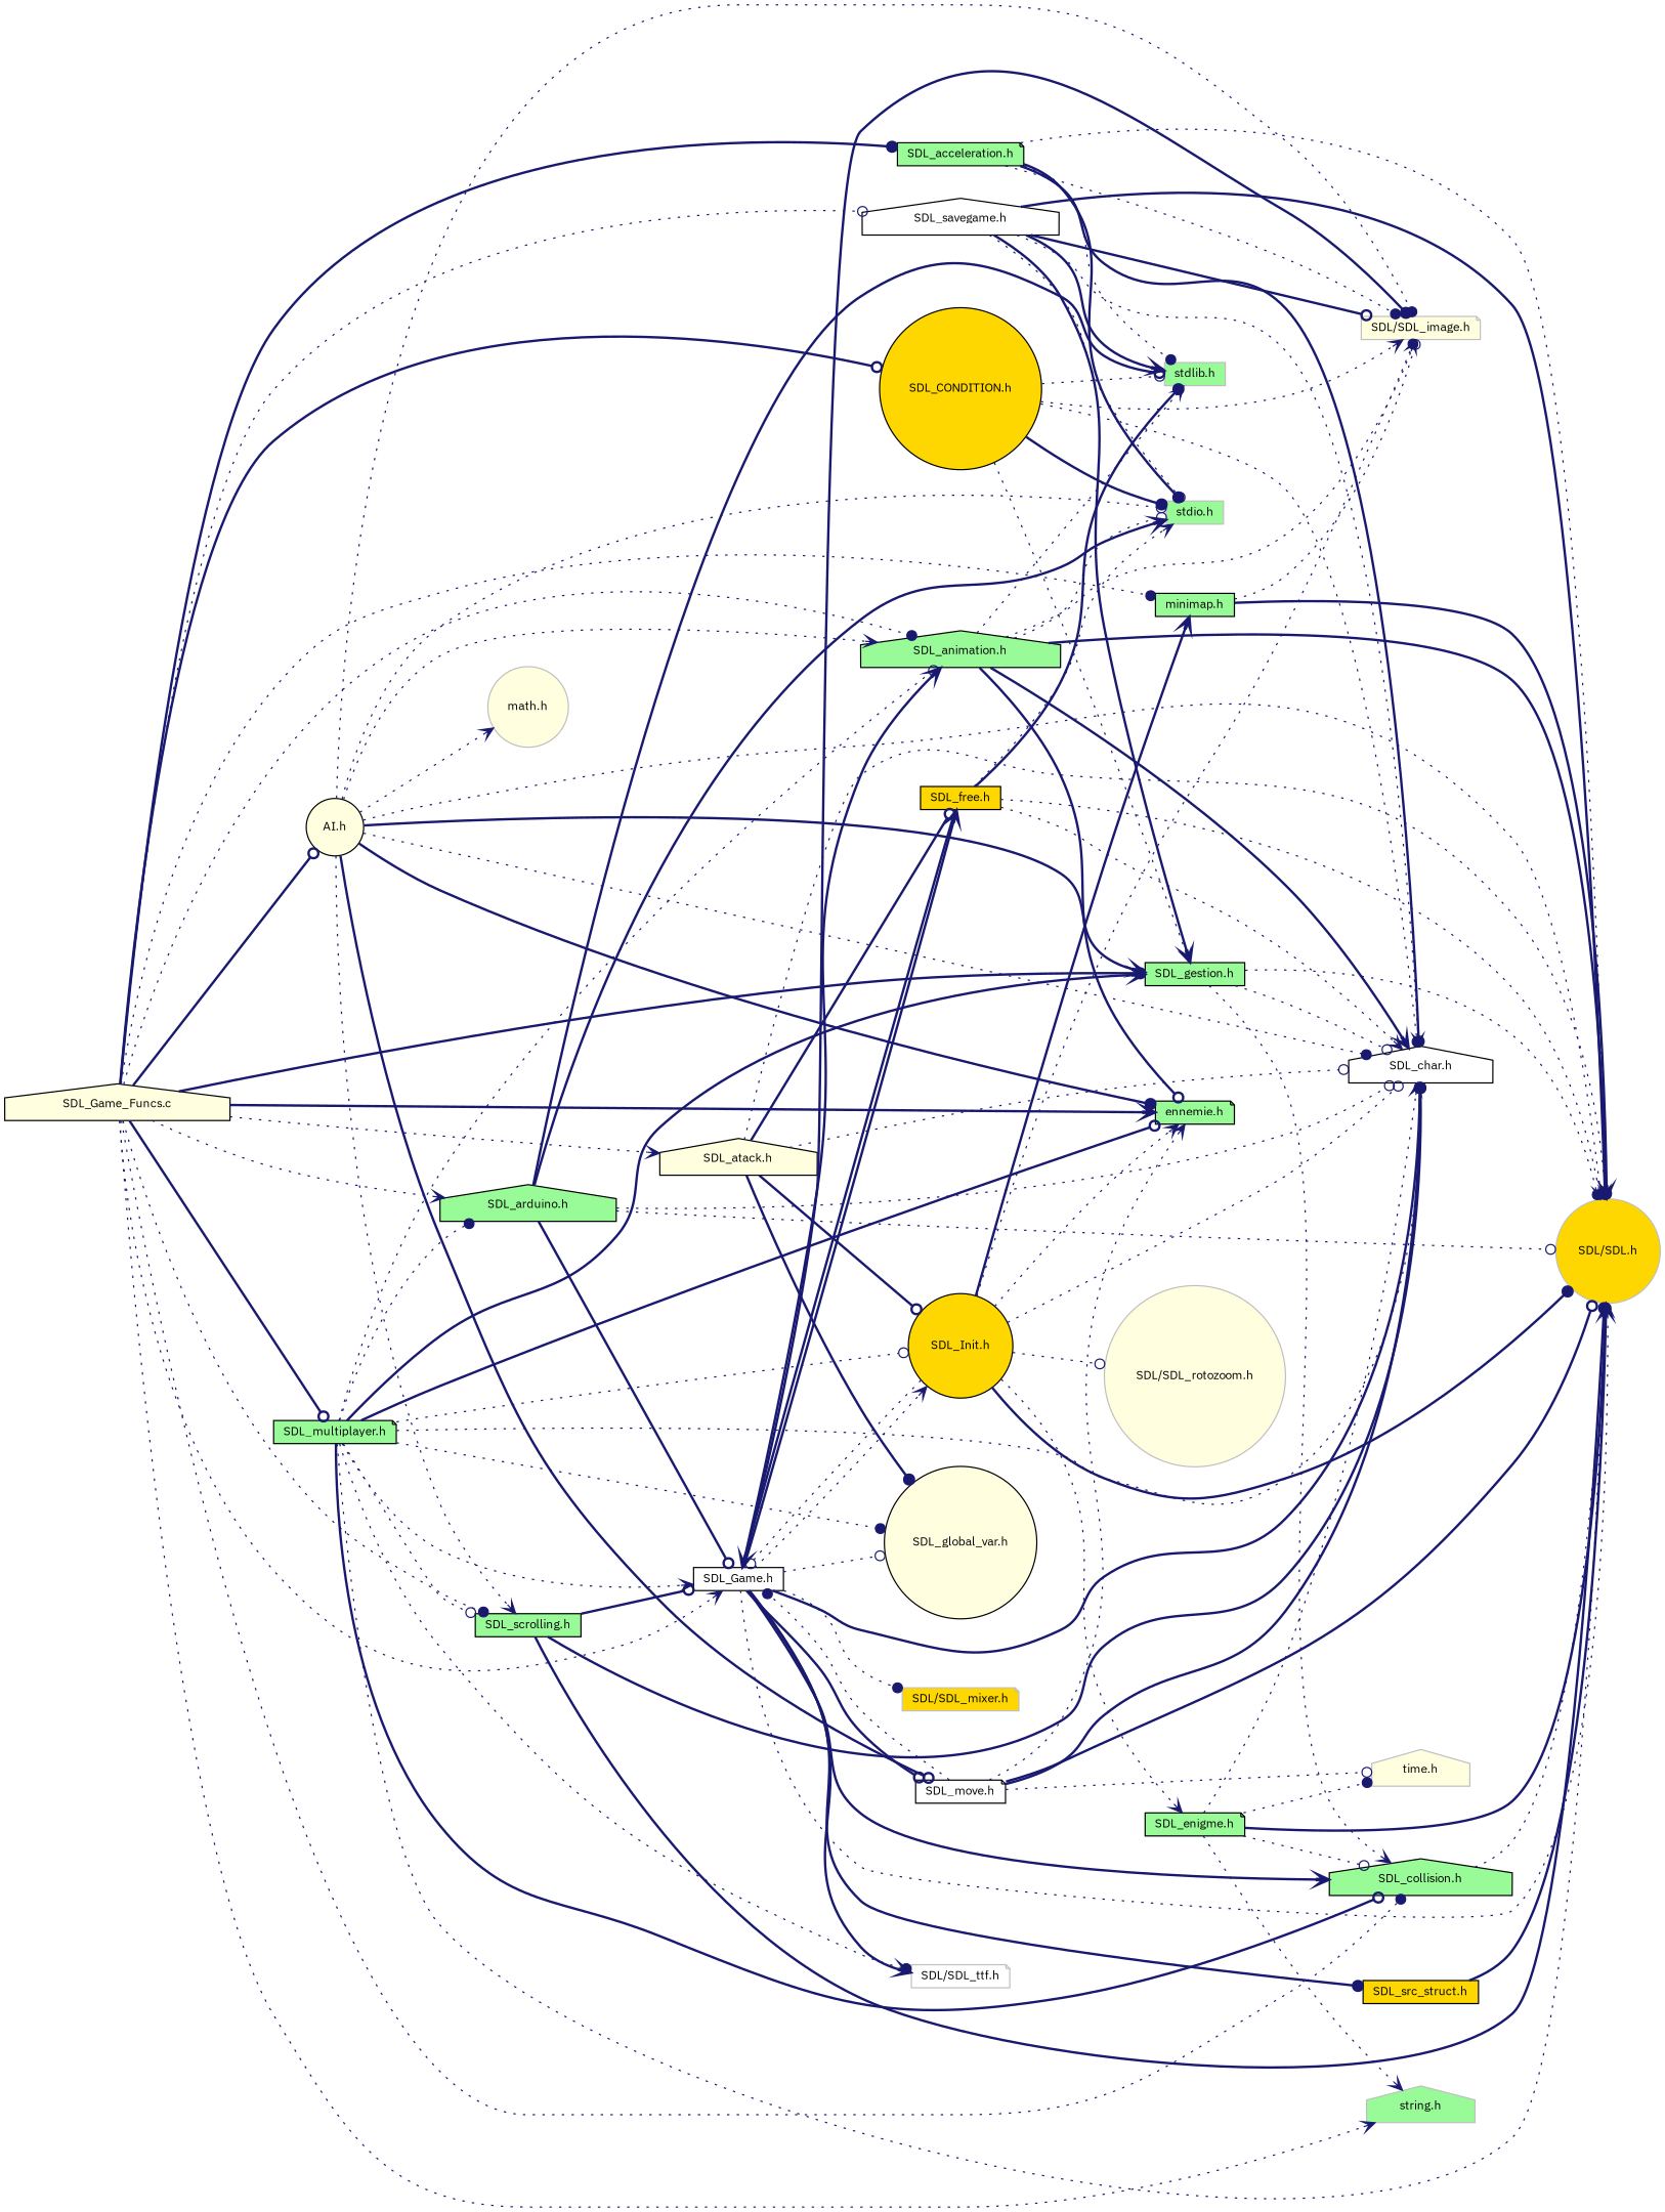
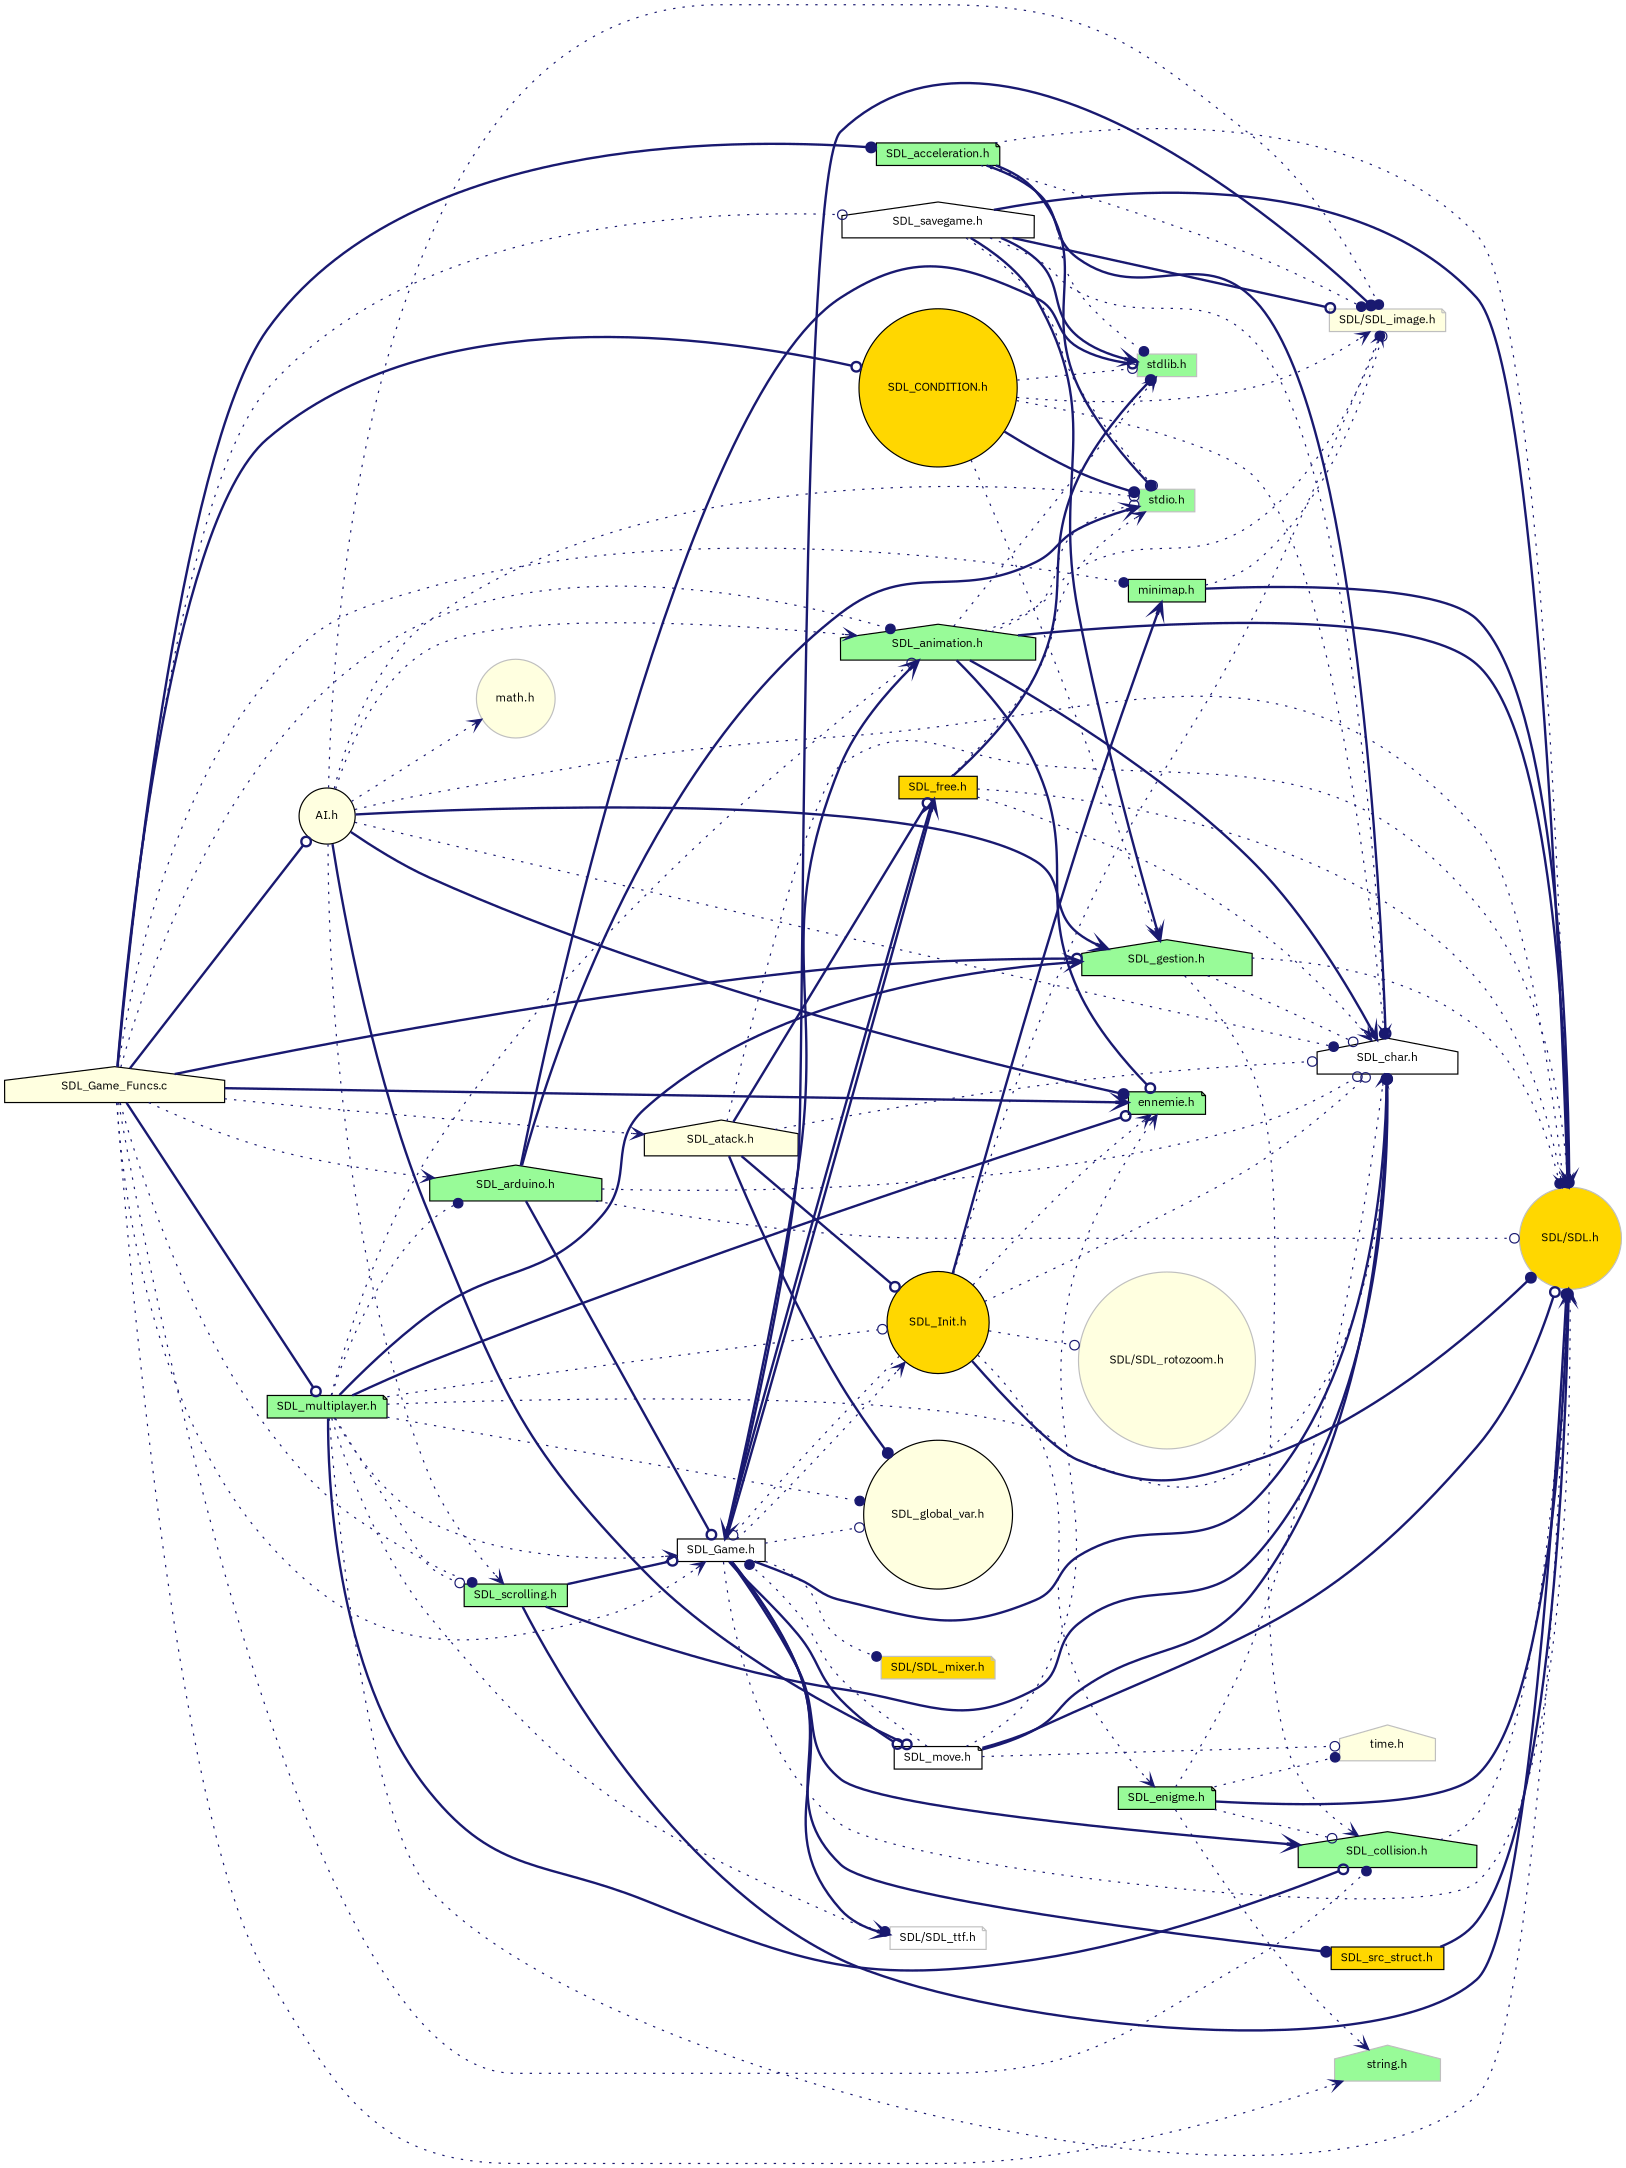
  digraph {
    fontname="IBM Plex Sans"
    rankdir=LR
    node [color=black fillcolor=palegreen fontname="IBM Plex Sans" fontsize=10 shape=house style=filled]
    edge [arrowhead=odot color=midnightblue fontname="IBM Plex Sans" fontsize=10 labelfontname=Roboto labelfontsize=10 style=dotted]
    n1 [fillcolor=lightyellow fontcolor=black height=0.2 label="SDL_Game_Funcs.c" width=0.4]
    n2 [color=grey75 height=0.2 label="string.h" width=0.4]
    n3 [fillcolor=white height=0.2 label="SDL_Game.h" shape=box width=0.4]
    n4 [height=0.2 label="ennemie.h" shape=note width=0.4]
    n5 [height=0.2 label="SDL_animation.h" width=0.4]
    n6 [height=0.2 label="SDL_collision.h" width=0.4]
    n7 [height=0.2 label="minimap.h" shape=box width=0.4]
    n8 [height=0.2 label="SDL_scrolling.h" shape=box width=0.4]
-   n9 [height=0.2 label="SDL_gestion.h" shape=box width=0.4]
+   n9 [height=0.2 label="SDL_gestion.h" width=0.4]
    n10 [height=0.2 label="SDL_arduino.h" width=0.4]
    n11 [fillcolor=lightyellow height=0.2 label="AI.h" shape=circle width=0.4]
    n12 [height=0.2 label="SDL_multiplayer.h" shape=note width=0.4]
    n13 [fillcolor=lightyellow height=0.2 label="SDL_atack.h" width=0.4]
    n14 [height=0.2 label="SDL_acceleration.h" shape=note width=0.4]
    n15 [fillcolor=white height=0.2 label="SDL_savegame.h" width=0.4]
    n16 [fillcolor=gold height=0.2 label="SDL_CONDITION.h" shape=circle width=0.4]
    n17 [color=grey75 fillcolor=gold height=0.2 label="SDL/SDL.h" shape=circle width=0.4]
    n18 [color=grey75 fillcolor=lightyellow height=0.2 label="SDL/SDL_image.h" shape=note width=0.4]
    n19 [color=grey75 fillcolor=gold height=0.2 label="SDL/SDL_mixer.h" shape=note width=0.4]
    n20 [color=grey75 fillcolor=white height=0.2 label="SDL/SDL_ttf.h" shape=note width=0.4]
    n21 [fillcolor=gold height=0.2 label="SDL_src_struct.h" shape=box width=0.4]
    n22 [fillcolor=white height=0.2 label="SDL_char.h" width=0.4]
    n23 [fillcolor=white height=0.2 label="SDL_move.h" shape=note width=0.4]
    n24 [fillcolor=gold height=0.2 label="SDL_free.h" shape=box width=0.4]
    n25 [fillcolor=gold height=0.2 label="SDL_Init.h" shape=circle width=0.4]
    n26 [fillcolor=lightyellow height=0.2 label="SDL_global_var.h" shape=circle width=0.4]
    n27 [color=grey75 height=0.2 label="stdlib.h" shape=box width=0.4]
    n28 [color=grey75 height=0.2 label="stdio.h" shape=box width=0.4]
    n29 [color=grey75 fillcolor=lightyellow height=0.2 label="math.h" shape=circle width=0.4]
    n30 [color=grey75 fillcolor=lightyellow height=0.2 label="time.h" width=0.4]
    n31 [height=0.2 label="SDL_enigme.h" shape=note width=0.4]
    n32 [color=grey75 fillcolor=lightyellow height=0.2 label="SDL/SDL_rotozoom.h" shape=circle width=0.4]
    n1 -> n2 [arrowhead=vee]
    n1 -> n3 [arrowhead=vee]
    n1 -> n4 [arrowhead=vee style=bold]
    n1 -> n5 [arrowhead=dot]
    n1 -> n6 [arrowhead=dot]
    n1 -> n7 [arrowhead=dot]
    n1 -> n8 [arrowhead=dot]
    n1 -> n9 [style=bold]
    n1 -> n10 [arrowhead=vee]
    n1 -> n11 [style=bold]
    n1 -> n12 [style=bold]
    n1 -> n13 [arrowhead=vee]
    n1 -> n14 [arrowhead=dot style=bold]
    n1 -> n15
    n1 -> n16 [style=bold]
    n3 -> n5 [arrowhead=vee style=bold]
    n3 -> n6 [arrowhead=vee style=bold]
    n3 -> n17 [arrowhead=vee]
    n3 -> n18 [arrowhead=dot style=bold]
    n3 -> n19 [arrowhead=dot]
    n3 -> n20 [arrowhead=vee style=bold]
    n3 -> n21 [arrowhead=dot style=bold]
    n3 -> n22 [style=bold]
    n3 -> n23 [style=bold]
    n3 -> n24 [arrowhead=vee style=bold]
    n3 -> n25 [arrowhead=vee]
    n3 -> n26
    n5 -> n4 [style=bold]
    n5 -> n17 [arrowhead=dot style=bold]
    n5 -> n18 [arrowhead=vee]
    n5 -> n22 [arrowhead=vee style=bold]
    n5 -> n27 [arrowhead=vee]
    n5 -> n28
    n6 -> n17 [arrowhead=dot]
    n7 -> n17 [arrowhead=vee style=bold]
    n7 -> n18
    n8 -> n3 [style=bold]
    n8 -> n17 [style=bold]
    n8 -> n22 [style=bold]
    n9 -> n6 [arrowhead=vee]
    n9 -> n17 [arrowhead=dot]
    n9 -> n22
    n10 -> n3 [style=bold]
    n10 -> n17
    n10 -> n22
    n10 -> n27 [style=bold]
    n10 -> n28 [arrowhead=vee style=bold]
    n11 -> n4 [arrowhead=dot style=bold]
    n11 -> n5 [arrowhead=vee]
    n11 -> n8 [arrowhead=vee]
    n11 -> n9 [arrowhead=vee style=bold]
    n11 -> n17 [arrowhead=dot]
    n11 -> n18 [arrowhead=dot]
    n11 -> n22 [arrowhead=dot]
    n11 -> n23 [style=bold]
    n11 -> n28
    n11 -> n29 [arrowhead=vee]
    n12 -> n3 [arrowhead=vee]
    n12 -> n4 [style=bold]
    n12 -> n5
    n12 -> n6 [style=bold]
    n12 -> n8
    n12 -> n9 [arrowhead=vee style=bold]
    n12 -> n10 [arrowhead=dot]
    n12 -> n17
    n12 -> n20 [arrowhead=dot]
    n12 -> n22 [arrowhead=dot]
    n12 -> n25
    n12 -> n26 [arrowhead=dot]
    n13 -> n17 [arrowhead=vee]
    n13 -> n22
    n13 -> n24 [style=bold]
    n13 -> n25 [style=bold]
    n13 -> n26 [arrowhead=dot style=bold]
    n14 -> n17 [arrowhead=dot]
    n14 -> n18 [arrowhead=dot]
    n14 -> n22 [style=bold]
    n14 -> n27 [arrowhead=dot]
    n14 -> n28 [arrowhead=dot style=bold]
    n15 -> n9 [arrowhead=vee style=bold]
    n15 -> n17 [arrowhead=dot style=bold]
    n15 -> n18 [style=bold]
    n15 -> n22 [arrowhead=vee]
    n15 -> n27 [arrowhead=vee style=bold]
    n15 -> n28
    n16 -> n9 [arrowhead=vee]
    n16 -> n18 [arrowhead=vee]
    n16 -> n22 [arrowhead=dot]
    n16 -> n27
    n16 -> n28 [arrowhead=dot style=bold]
    n21 -> n17 [arrowhead=vee style=bold]
    n23 -> n3 [arrowhead=dot]
    n23 -> n4 [arrowhead=vee]
    n23 -> n17 [style=bold]
    n23 -> n22 [style=bold]
    n23 -> n30
    n24 -> n3 [arrowhead=vee style=bold]
    n24 -> n17 [arrowhead=vee]
    n24 -> n22 [arrowhead=vee]
    n24 -> n27 [arrowhead=dot style=bold]
    n24 -> n28 [arrowhead=vee]
    n25 -> n3
    n25 -> n4 [arrowhead=vee]
    n25 -> n7 [arrowhead=vee style=bold]
    n25 -> n17 [arrowhead=dot style=bold]
    n25 -> n18 [arrowhead=dot]
    n25 -> n22
    n25 -> n31 [arrowhead=vee]
    n25 -> n32
    n31 -> n2 [arrowhead=vee]
    n31 -> n6
    n31 -> n17 [arrowhead=dot style=bold]
    n31 -> n22 [arrowhead=vee]
    n31 -> n30 [arrowhead=dot]
  }
